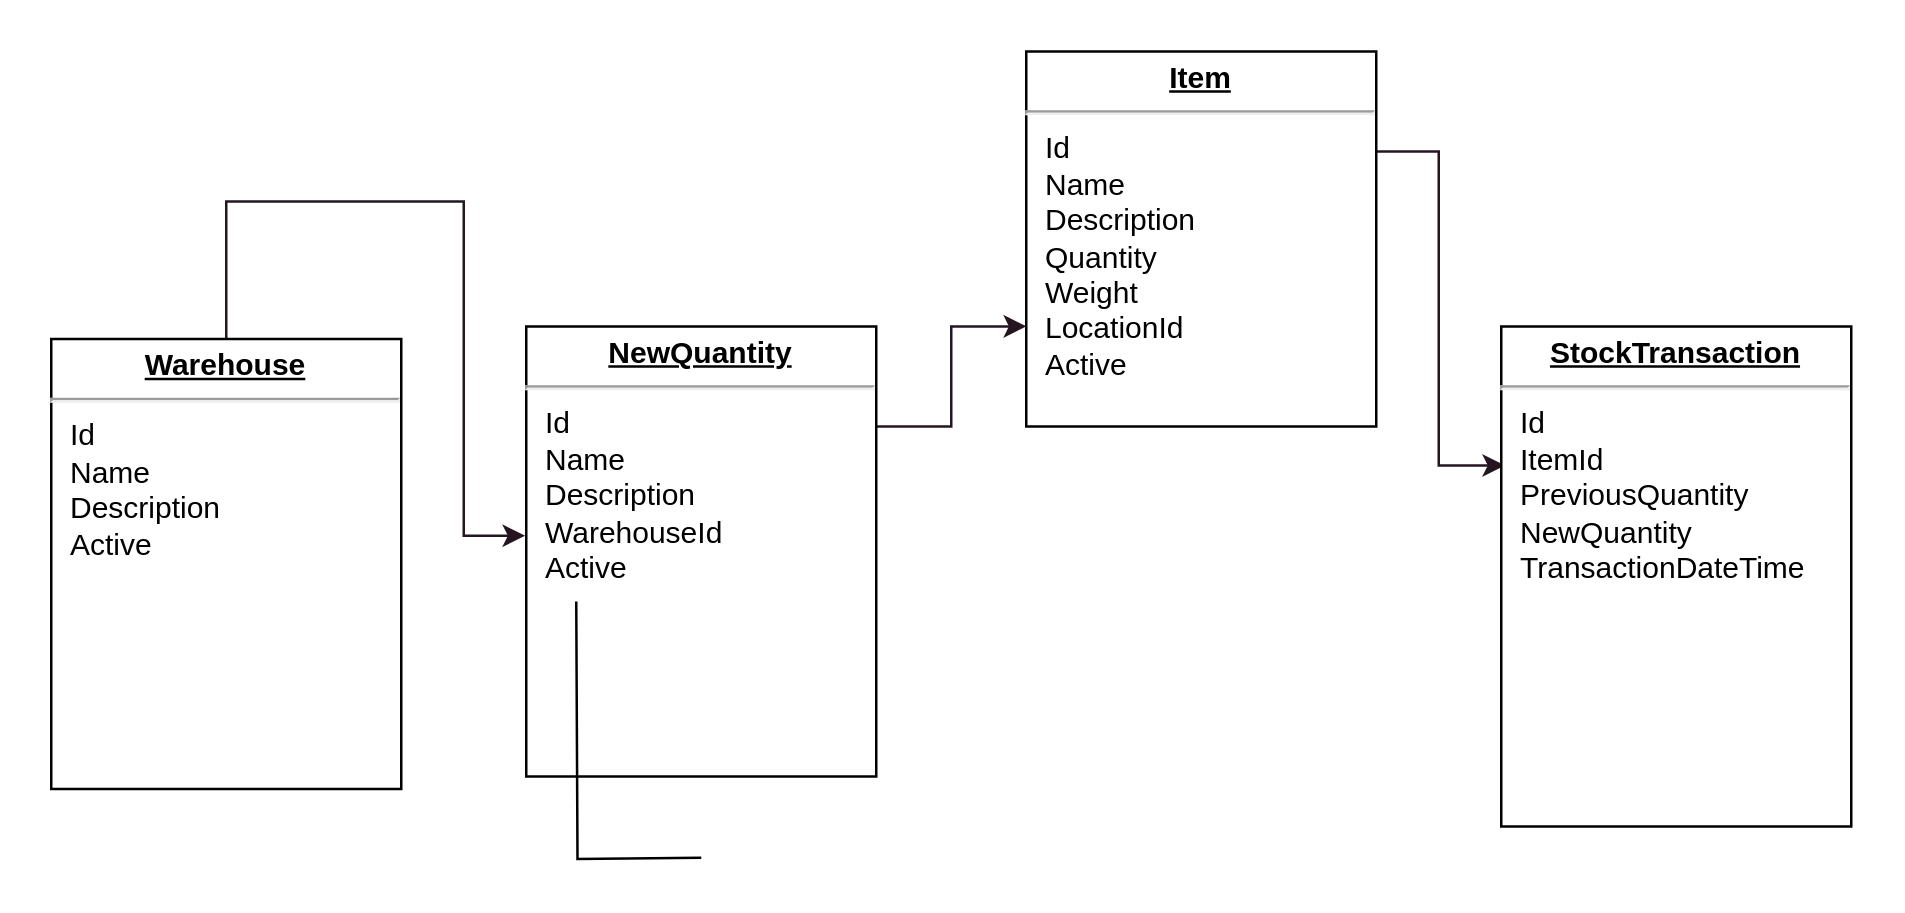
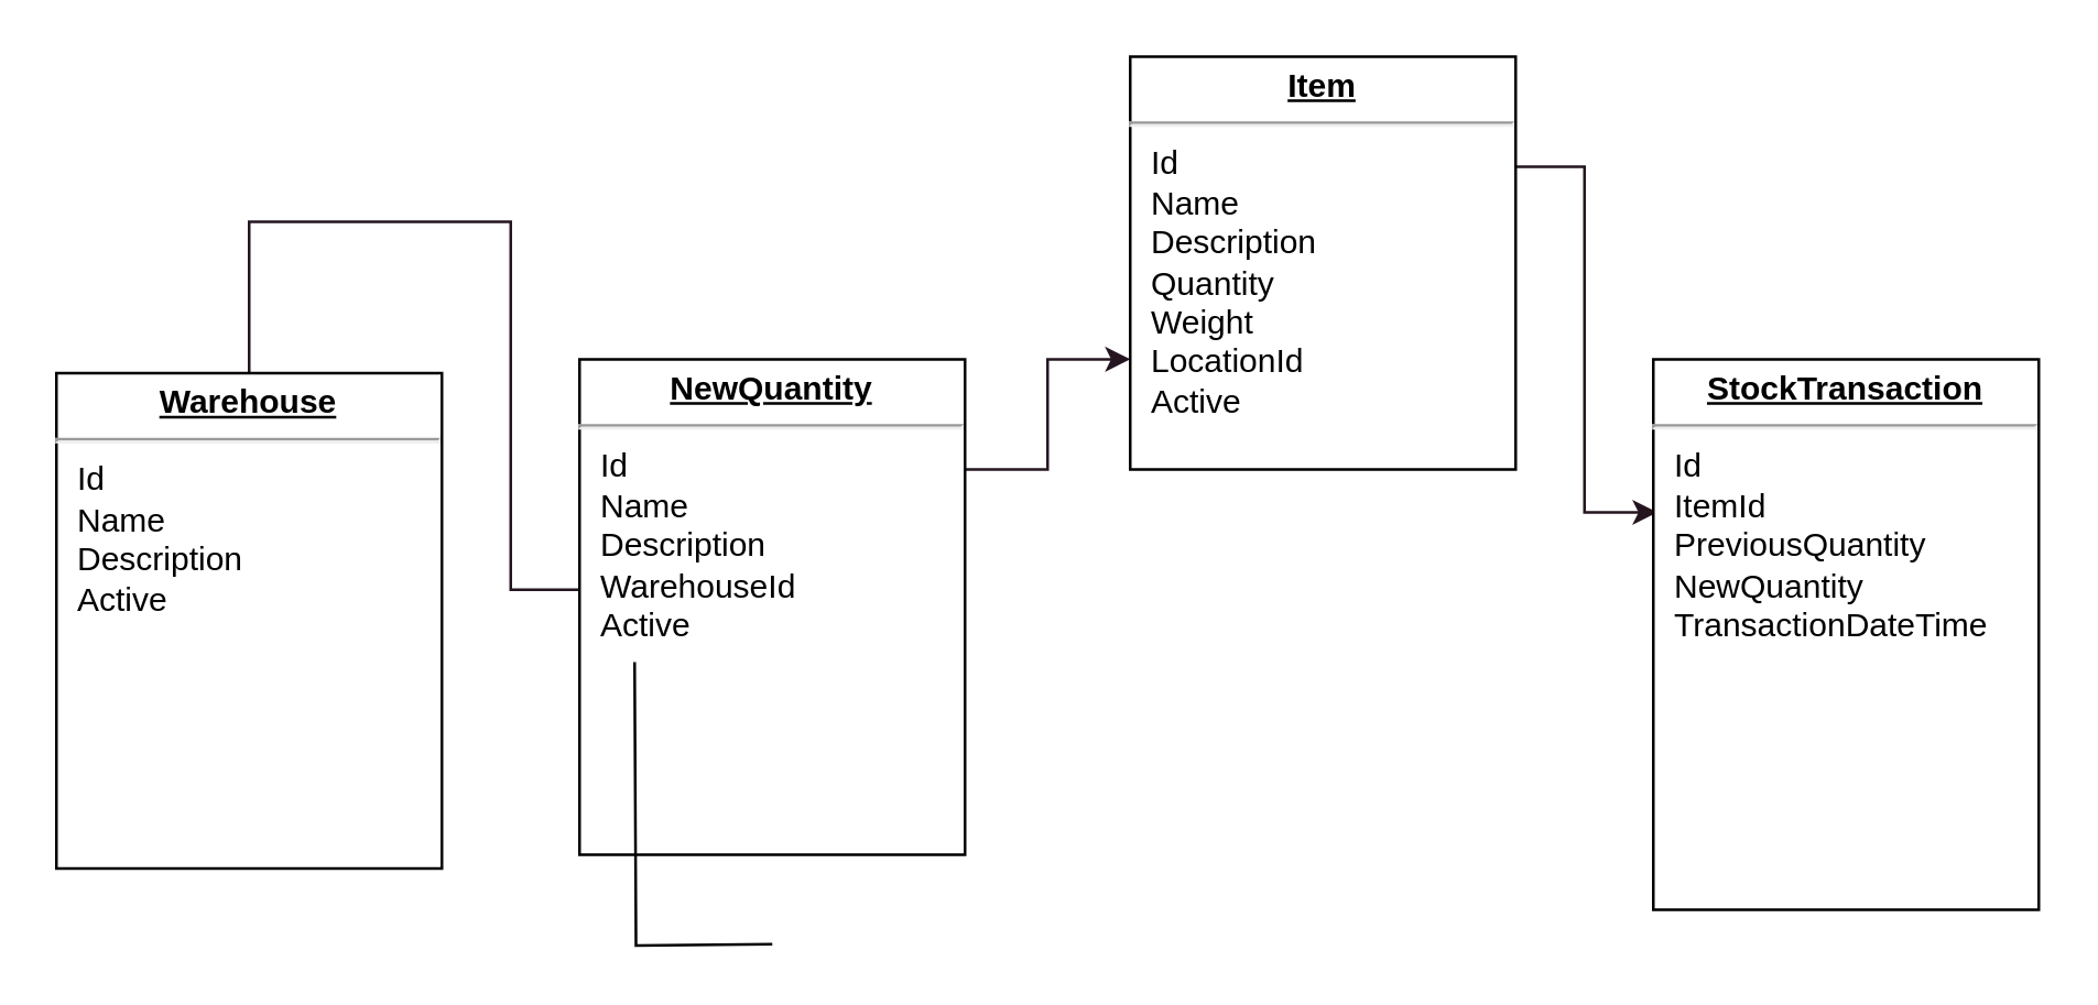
  <mxCell id="0" />
  <mxCell id="1" parent="0" />
- <mxCell id="2" style="edgeStyle=orthogonalEdgeStyle;rounded=0;orthogonalLoop=1;jettySize=auto;html=1;entryX=-0.003;entryY=0.465;entryDx=0;entryDy=0;entryPerimeter=0;strokeColor=#241521;" edge="1" parent="1" source="3" target="5"><mxGeometry relative="1" as="geometry"><Array as="points"><mxPoint x="185" y="80" /><mxPoint x="185" y="214" /></Array></mxGeometry></mxCell>
+ <mxCell id="2" style="edgeStyle=orthogonalEdgeStyle;rounded=0;orthogonalLoop=1;jettySize=auto;html=1;entryX=-0.003;entryY=0.465;entryDx=0;entryDy=0;entryPerimeter=0;strokeColor=#241521;endArrow=none;" edge="1" parent="1" source="3" target="5"><mxGeometry relative="1" as="geometry"><Array as="points"><mxPoint x="185" y="80" /><mxPoint x="185" y="214" /></Array></mxGeometry></mxCell>
  <mxCell id="3" value="&lt;p style=&quot;margin: 0px ; margin-top: 4px ; text-align: center ; text-decoration: underline&quot;&gt;&lt;b&gt;Warehouse&lt;/b&gt;&lt;/p&gt;&lt;hr&gt;&lt;p style=&quot;margin: 0px ; margin-left: 8px&quot;&gt;Id&lt;/p&gt;&lt;p style=&quot;margin: 0px ; margin-left: 8px&quot;&gt;Name&lt;/p&gt;&lt;p style=&quot;margin: 0px ; margin-left: 8px&quot;&gt;Description&lt;/p&gt;&lt;p style=&quot;margin: 0px ; margin-left: 8px&quot;&gt;Active&lt;/p&gt;" style="verticalAlign=top;align=left;overflow=fill;fontSize=12;fontFamily=Helvetica;html=1;rounded=0;shadow=0;comic=0;labelBackgroundColor=none;strokeWidth=1" parent="1" vertex="1"><mxGeometry x="20" y="135" width="140" height="180" as="geometry" /></mxCell>
  <mxCell id="4" style="edgeStyle=orthogonalEdgeStyle;rounded=0;orthogonalLoop=1;jettySize=auto;html=1;entryX=0;entryY=0.733;entryDx=0;entryDy=0;entryPerimeter=0;strokeColor=#241521;" edge="1" parent="1" source="5" target="7"><mxGeometry relative="1" as="geometry"><Array as="points"><mxPoint x="380" y="170" /><mxPoint x="380" y="130" /></Array></mxGeometry></mxCell>
  <mxCell id="5" value="&lt;p style=&quot;margin: 0px ; margin-top: 4px ; text-align: center ; text-decoration: underline&quot;&gt;&lt;b&gt;NewQuantity&lt;/b&gt;&lt;/p&gt;&lt;hr&gt;&lt;p style=&quot;margin: 0px ; margin-left: 8px&quot;&gt;Id&lt;/p&gt;&lt;p style=&quot;margin: 0px ; margin-left: 8px&quot;&gt;Name&lt;/p&gt;&lt;p style=&quot;margin: 0px ; margin-left: 8px&quot;&gt;Description&lt;/p&gt;&lt;p style=&quot;margin: 0px ; margin-left: 8px&quot;&gt;WarehouseId&lt;/p&gt;&lt;p style=&quot;margin: 0px ; margin-left: 8px&quot;&gt;Active&lt;/p&gt;" style="verticalAlign=top;align=left;overflow=fill;fontSize=12;fontFamily=Helvetica;html=1;rounded=0;shadow=0;comic=0;labelBackgroundColor=none;strokeWidth=1" parent="1" vertex="1"><mxGeometry x="210" y="130" width="140" height="180" as="geometry" /></mxCell>
  <mxCell id="6" style="edgeStyle=orthogonalEdgeStyle;rounded=0;orthogonalLoop=1;jettySize=auto;html=1;entryX=0.011;entryY=0.278;entryDx=0;entryDy=0;entryPerimeter=0;strokeColor=#241521;" edge="1" parent="1" source="7" target="8"><mxGeometry relative="1" as="geometry"><Array as="points"><mxPoint x="575" y="60" /><mxPoint x="575" y="186" /></Array></mxGeometry></mxCell>
  <mxCell id="7" value="&lt;p style=&quot;margin: 0px ; margin-top: 4px ; text-align: center ; text-decoration: underline&quot;&gt;&lt;b&gt;Item&lt;/b&gt;&lt;/p&gt;&lt;hr&gt;&lt;p style=&quot;margin: 0px ; margin-left: 8px&quot;&gt;Id&lt;/p&gt;&lt;p style=&quot;margin: 0px ; margin-left: 8px&quot;&gt;Name&lt;/p&gt;&lt;p style=&quot;margin: 0px ; margin-left: 8px&quot;&gt;Description&lt;/p&gt;&lt;p style=&quot;margin: 0px ; margin-left: 8px&quot;&gt;Quantity&lt;/p&gt;&lt;p style=&quot;margin: 0px ; margin-left: 8px&quot;&gt;Weight&lt;/p&gt;&lt;p style=&quot;margin: 0px ; margin-left: 8px&quot;&gt;LocationId&lt;/p&gt;&lt;p style=&quot;margin: 0px ; margin-left: 8px&quot;&gt;Active&lt;/p&gt;" style="verticalAlign=top;align=left;overflow=fill;fontSize=12;fontFamily=Helvetica;html=1;rounded=0;shadow=0;comic=0;labelBackgroundColor=none;strokeWidth=1" parent="1" vertex="1"><mxGeometry x="410" y="20" width="140" height="150" as="geometry" /></mxCell>
  <mxCell id="8" value="&lt;p style=&quot;margin: 0px ; margin-top: 4px ; text-align: center ; text-decoration: underline&quot;&gt;&lt;b&gt;StockTransaction&lt;/b&gt;&lt;/p&gt;&lt;hr&gt;&lt;p style=&quot;margin: 0px ; margin-left: 8px&quot;&gt;Id&lt;/p&gt;&lt;p style=&quot;margin: 0px ; margin-left: 8px&quot;&gt;ItemId&lt;/p&gt;&lt;p style=&quot;margin: 0px ; margin-left: 8px&quot;&gt;PreviousQuantity&lt;/p&gt;&lt;p style=&quot;margin: 0px ; margin-left: 8px&quot;&gt;NewQuantity&lt;/p&gt;&lt;p style=&quot;margin: 0px ; margin-left: 8px&quot;&gt;TransactionDateTime&lt;/p&gt;" style="verticalAlign=top;align=left;overflow=fill;fontSize=12;fontFamily=Helvetica;html=1;rounded=0;shadow=0;comic=0;labelBackgroundColor=none;strokeWidth=1" parent="1" vertex="1"><mxGeometry x="600" y="130" width="140" height="200" as="geometry" /></mxCell>
  <mxCell id="9" style="edgeStyle=orthogonalEdgeStyle;rounded=0;html=1;exitX=0;exitY=0.25;entryX=1;entryY=0.75;labelBackgroundColor=none;endArrow=none;endFill=0;endSize=8;fontFamily=Verdana;fontSize=12;align=left;" parent="1" edge="1"><mxGeometry relative="1" as="geometry"><mxPoint x="280" y="342.5" as="sourcePoint" /><mxPoint x="230" y="240" as="targetPoint" /></mxGeometry></mxCell>
